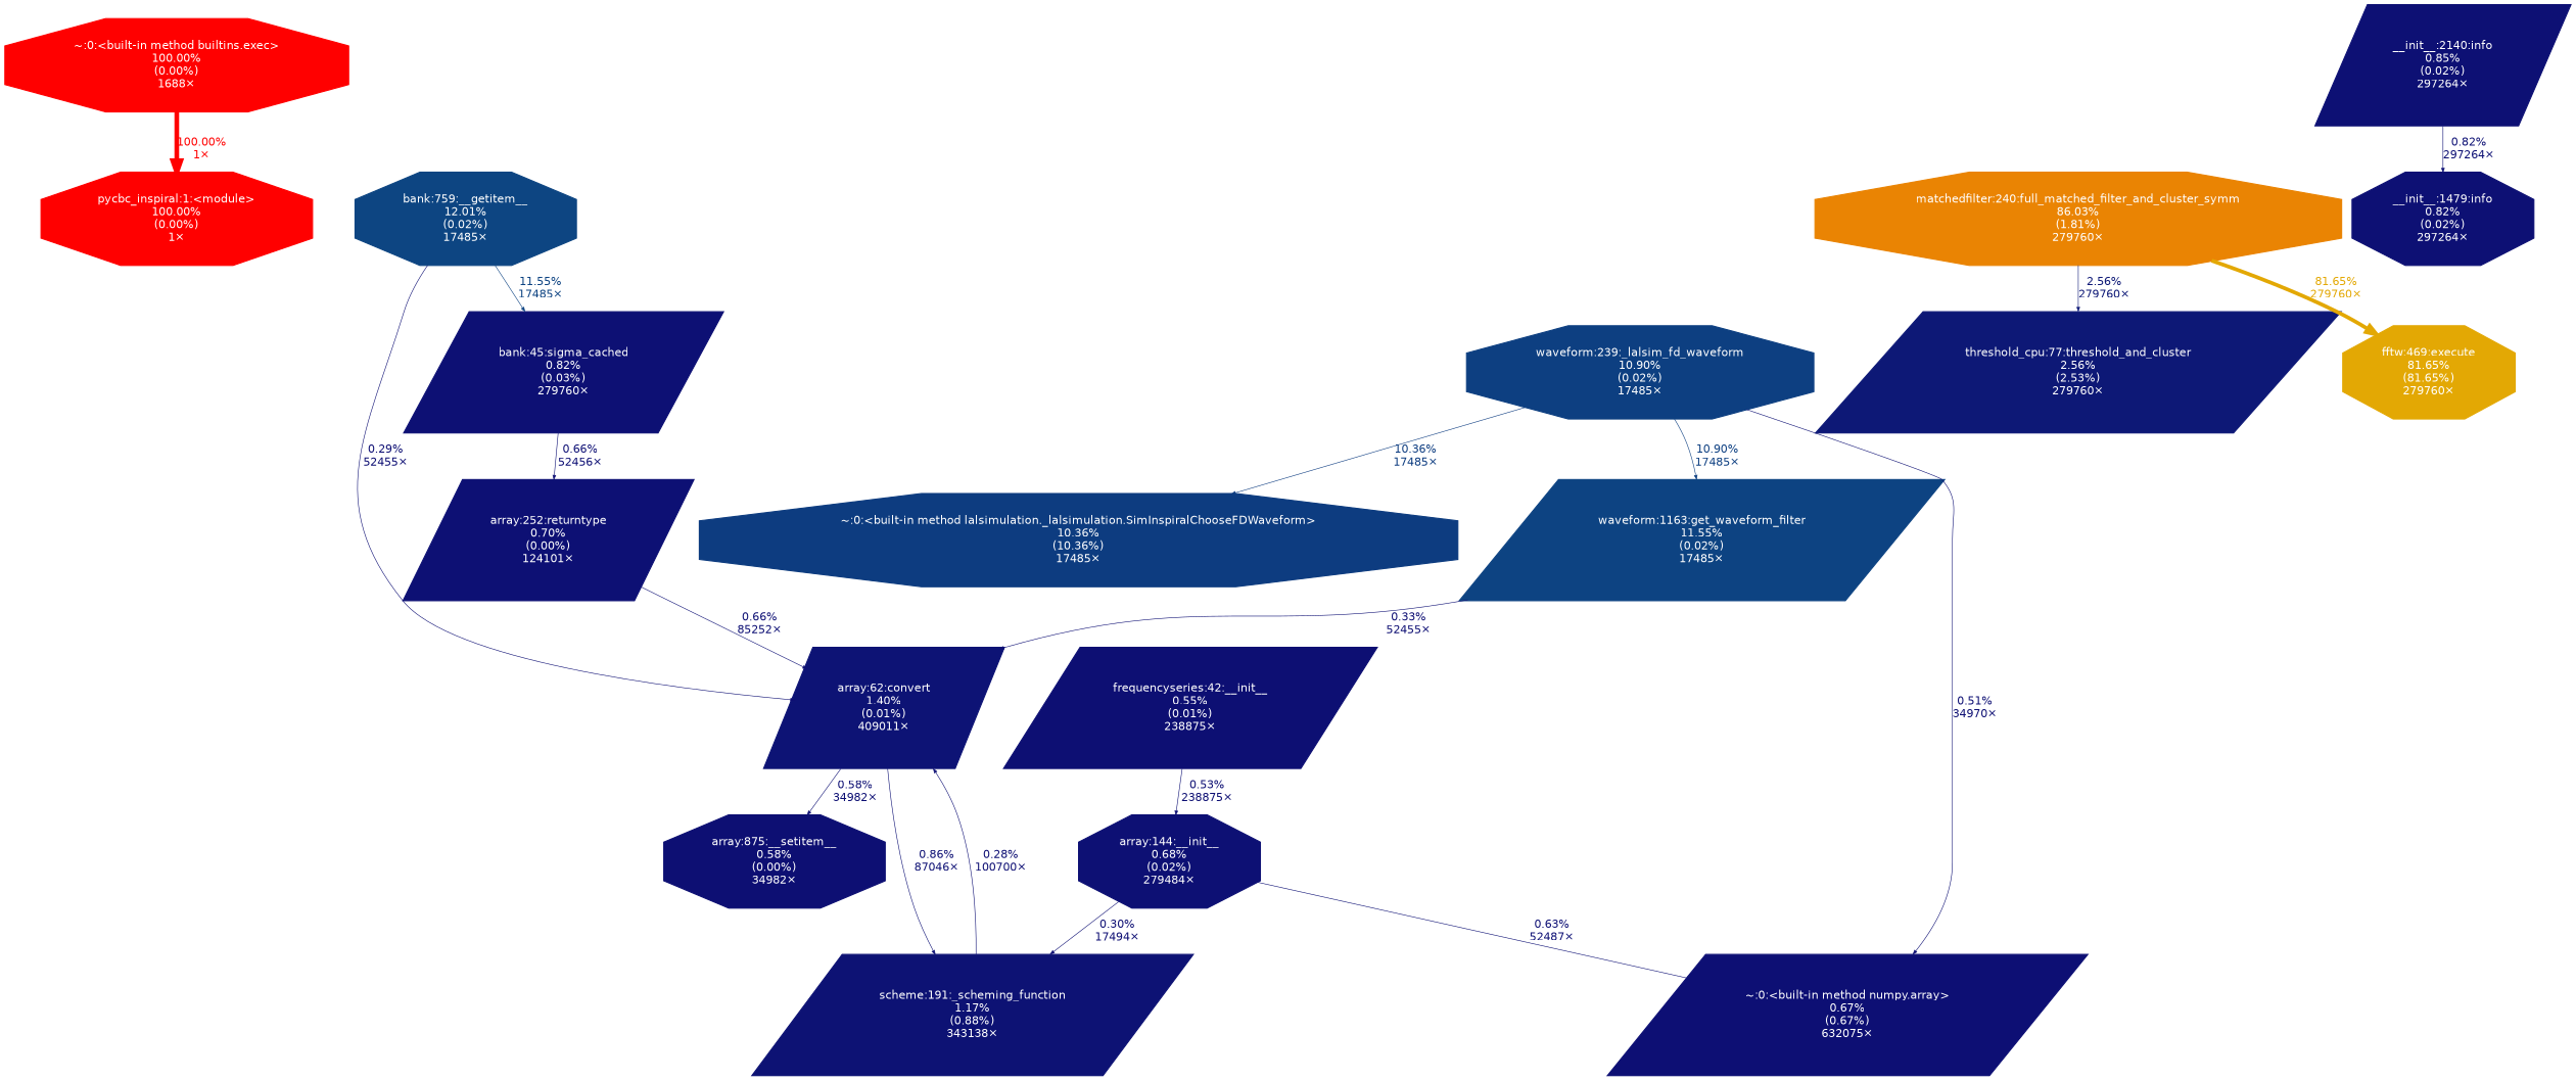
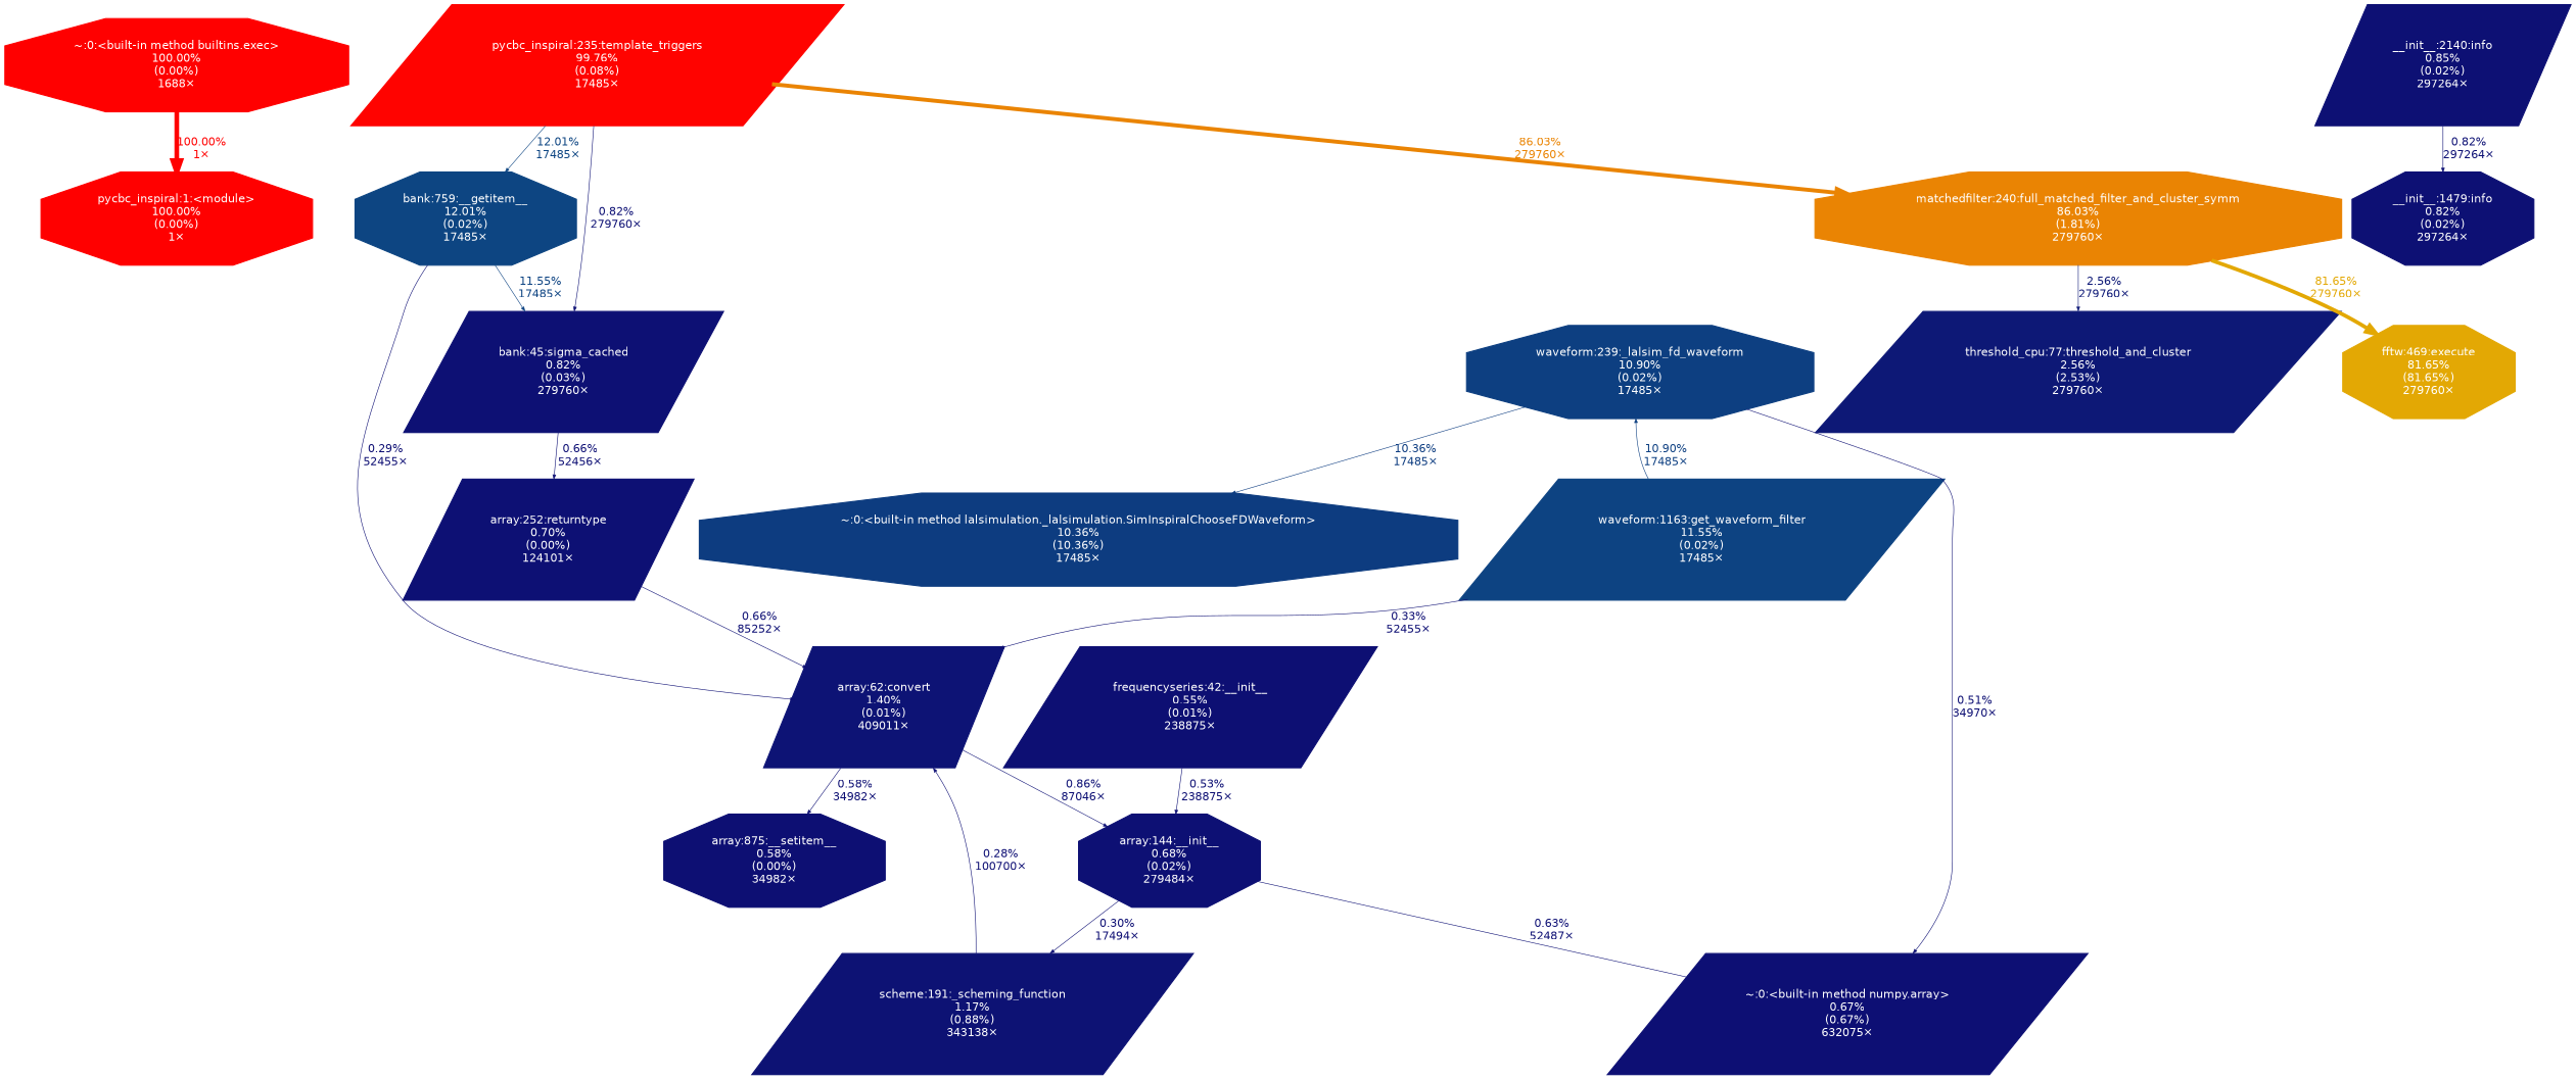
  digraph {
    fontname="DejaVu Sans"
    nodesep=0.125
    ranksep=0.25
    node [color="#0d1074" fontcolor="#ffffff" fontname="DejaVu Sans" fontsize=10.00 shape=octagon style=filled]
    edge [arrowsize=0.35 color="#0d0e73" fontcolor="#0d0e73" fontname="DejaVu Sans" fontsize=10.00 labeldistance=0.50 penwidth=0.50]
    n1 [color="#ff0000" height=0 label="pycbc_inspiral:1:<module>\n100.00%\n(0.00%)\n1×" width=0]
+   n2 [color="#ff0300" height=0 label="pycbc_inspiral:235:template_triggers\n99.76%\n(0.08%)\n17485×" shape=parallelogram width=0]
    n3 [height=0 label="bank:45:sigma_cached\n0.82%\n(0.03%)\n279760×" shape=parallelogram width=0]
    n4 [color="#0d4582" height=0 label="bank:759:__getitem__\n12.01%\n(0.02%)\n17485×" width=0]
    n5 [color="#ea8403" height=0 label="matchedfilter:240:full_matched_filter_and_cluster_symm\n86.03%\n(1.81%)\n279760×" width=0]
    n6 [height=0 label="array:252:returntype\n0.70%\n(0.00%)\n124101×" shape=parallelogram width=0]
    n7 [color="#0d1375" height=0 label="array:62:convert\n1.40%\n(0.01%)\n409011×" shape=parallelogram width=0]
    n8 [color="#0d1876" height=0 label="threshold_cpu:77:threshold_and_cluster\n2.56%\n(2.53%)\n279760×" shape=parallelogram width=0]
    n9 [color="#e3a804" height=0 label="fftw:469:execute\n81.65%\n(81.65%)\n279760×" width=0]
    n10 [height=0 label="__init__:2140:info\n0.85%\n(0.02%)\n297264×" shape=parallelogram width=0]
    n11 [height=0 label="__init__:1479:info\n0.82%\n(0.02%)\n297264×" width=0]
    n12 [color="#0d0f74" height=0 label="~:0:<built-in method numpy.array>\n0.67%\n(0.67%)\n632075×" shape=parallelogram width=0]
    n13 [color="#ff0000" height=0 label="~:0:<built-in method builtins.exec>\n100.00%\n(0.00%)\n1688×" width=0]
    n14 [color="#0d1274" height=0 label="scheme:191:_scheming_function\n1.17%\n(0.88%)\n343138×" shape=parallelogram width=0]
    n15 [color="#0d0f73" height=0 label="array:875:__setitem__\n0.58%\n(0.00%)\n34982×" width=0]
    n16 [height=0 label="array:144:__init__\n0.68%\n(0.02%)\n279484×" width=0]
    n17 [color="#0d4382" height=0 label="waveform:1163:get_waveform_filter\n11.55%\n(0.02%)\n17485×" shape=parallelogram width=0]
    n18 [color="#0d3f81" height=0 label="waveform:239:_lalsim_fd_waveform\n10.90%\n(0.02%)\n17485×" width=0]
    n19 [color="#0d3c80" height=0 label="~:0:<built-in method lalsimulation._lalsimulation.SimInspiralChooseFDWaveform>\n10.36%\n(10.36%)\n17485×" width=0]
    n20 [color="#0d0f73" height=0 label="frequencyseries:42:__init__\n0.55%\n(0.01%)\n238875×" shape=parallelogram width=0]
+   n2 -> n3 [color="#0d1074" fontcolor="#0d1074" label="0.82%\n279760×"]
+   n2 -> n4 [color="#0d4582" fontcolor="#0d4582" label="12.01%\n17485×"]
+   n2 -> n5 [arrowsize=0.93 color="#ea8403" fontcolor="#ea8403" label="86.03%\n279760×" labeldistance=3.44 penwidth=3.44]
    n3 -> n6 [color="#0d0f74" fontcolor="#0d0f74" label="0.66%\n52456×"]
    n4 -> n3 [color="#0d4382" fontcolor="#0d4382" label="11.55%\n17485×"]
    n4 -> n7 [label="0.29%\n52455×"]
    n5 -> n8 [color="#0d1876" fontcolor="#0d1876" label="2.56%\n279760×"]
    n5 -> n9 [arrowsize=0.90 color="#e3a804" fontcolor="#e3a804" label="81.65%\n279760×" labeldistance=3.27 penwidth=3.27]
    n6 -> n7 [color="#0d0f74" fontcolor="#0d0f74" label="0.66%\n85252×"]
-   n7 -> n14 [color="#0d1074" fontcolor="#0d1074" label="0.86%\n87046×"]
+   n7 -> n16 [color="#0d1074" fontcolor="#0d1074" label="0.86%\n87046×"]
    n7 -> n15 [color="#0d0f73" fontcolor="#0d0f73" label="0.58%\n34982×"]
    n10 -> n11 [color="#0d1074" fontcolor="#0d1074" label="0.82%\n297264×"]
    n13 -> n1 [arrowsize=1.00 color="#ff0000" fontcolor="#ff0000" label="100.00%\n1×" labeldistance=4.00 penwidth=4.00]
    n14 -> n7 [label="0.28%\n100700×"]
    n16 -> n12 [color="#0d0f74" fontcolor="#0d0f74" label="0.63%\n52487×"]
    n16 -> n14 [label="0.30%\n17494×"]
    n17 -> n7 [label="0.33%\n52455×"]
-   n18 -> n17 [color="#0d3f81" fontcolor="#0d3f81" label="10.90%\n17485×"]
+   n17 -> n18 [color="#0d3f81" fontcolor="#0d3f81" label="10.90%\n17485×"]
    n18 -> n12 [color="#0d0f73" fontcolor="#0d0f73" label="0.51%\n34970×"]
    n18 -> n19 [color="#0d3c80" fontcolor="#0d3c80" label="10.36%\n17485×"]
    n20 -> n16 [color="#0d0f73" fontcolor="#0d0f73" label="0.53%\n238875×"]
  }
